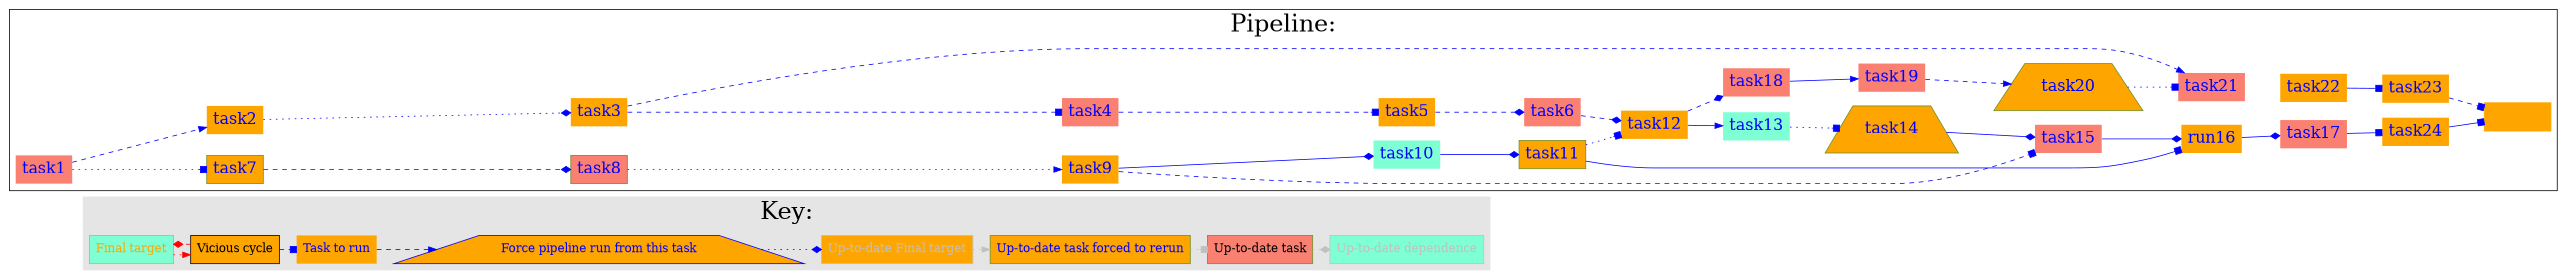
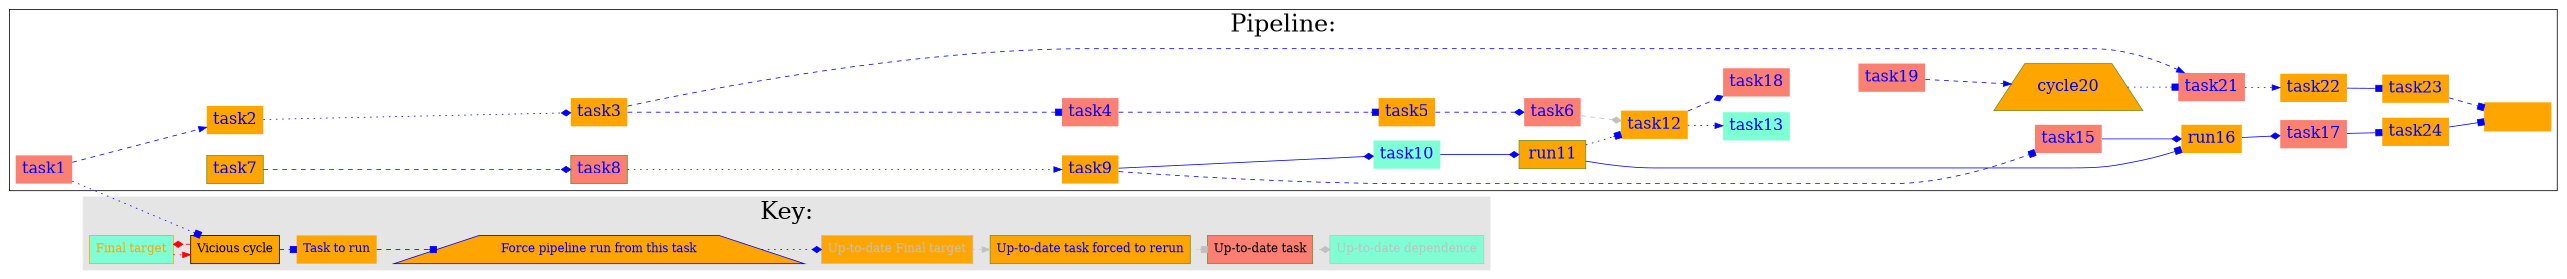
  digraph {
    fontsize=30
    rankdir=LR
    ranksep=0.3
    splines=true
    node [fillcolor=orange fontcolor=blue fontsize=20 shape=plaintext style=filled]
    edge [arrowhead=box color=blue minlen=2 style=dashed]
    n1 [fillcolor=salmon label=task1]
    n2 [color=olivedrab label=task7 shape=box]
    n3 [label=task2]
    n4 [color=olivedrab fillcolor=salmon label=task8 shape=box]
    n5 [label=task9]
    n6 [fillcolor=aquamarine label=task10]
    n7 [fillcolor=salmon label=task15]
-   n8 [color=olivedrab label=task11 shape=box]
+   n8 [color=olivedrab label=run11 shape=box]
    n9 [label=task12]
    n10 [label=run16]
    n11 [label=task3]
    n12 [fillcolor=salmon label=task4]
    n13 [fillcolor=salmon label=task21]
    n14 [label=task5]
    n15 [fillcolor=salmon label=task6]
    n16 [fillcolor=salmon label=task18]
    n17 [fillcolor=aquamarine label=task13]
    n18 [fillcolor=salmon label=task19]
-   n19 [color=olivedrab label=task20 shape=trapezium]
+   n19 [color=olivedrab label=cycle20 shape=trapezium]
    n20 [label=task22]
    n21 [label=task23]
    n22 [color=orange fontcolor=orange label=task25 shape=box]
-   n23 [color=olivedrab label=task14 shape=trapezium]
    n24 [fillcolor=salmon label=task17]
    n25 [label=task24]
    n26 [color=orange fillcolor=aquamarine fontcolor=orange fontsize=15 label="Final target" shape=box]
    n27 [fontsize=15 label="Vicious cycle" shape=box fontcolor=""]
    n28 [fontsize=15 label="Task to run"]
    n29 [color=blue fontsize=15 label="Force pipeline run from this task" shape=trapezium]
    n30 [color=gray fontcolor=gray fontsize=15 label="Up-to-date Final target" shape=box]
    n31 [color=olivedrab fontsize=15 label="Up-to-date task forced to rerun" shape=box]
    n32 [color=olivedrab fillcolor=salmon fontcolor=black fontsize=15 label="Up-to-date task" shape=box]
    n33 [color=gray fillcolor=aquamarine fontcolor=gray fontsize=15 label="Up-to-date dependence" shape=box]
    subgraph cluster_1 {
      label="Pipeline:"
      n1
      n2
      n3
      n4
      n5
      n6
      n7
      n8
      n9
      n10
      n11
      n12
      n13
      n14
      n15
      n16
      n17
      n18
      n19
      n20
      n21
      n22
-     n23
      n24
      n25
    }
    subgraph cluster_2 {
      color=gray90
      label="Key:"
      style=filled
      n26
      n27
      n28
      n29
      n30
      n31
      n32
      n33
    }
-   n1 -> n2 [style=dotted]
+   n1 -> n27 [style=dotted]
    n1 -> n3 [arrowhead=normal]
    n2 -> n4 [arrowhead=diamond]
    n3 -> n11 [arrowhead=diamond style=dotted]
    n4 -> n5 [arrowhead=normal style=dotted]
    n5 -> n6 [arrowhead=diamond style=solid]
    n5 -> n7
    n6 -> n8 [arrowhead=diamond style=solid]
    n7 -> n10 [arrowhead=diamond style=solid]
    n8 -> n9 [style=dotted]
    n8 -> n10 [style=solid]
    n9 -> n16 [arrowhead=diamond]
-   n9 -> n17 [arrowhead=normal style=solid]
+   n9 -> n17 [arrowhead=normal style=dotted]
    n10 -> n24 [arrowhead=diamond style=solid]
    n11 -> n12
    n11 -> n13 [arrowhead=normal]
    n12 -> n14
+   n13 -> n20 [arrowhead=normal style=dotted]
    n14 -> n15 [arrowhead=diamond]
-   n15 -> n9 [arrowhead=diamond]
-   n16 -> n18 [arrowhead=normal style=solid]
-   n17 -> n23 [style=dotted]
+   n15 -> n9 [arrowhead=diamond color=gray]
    n18 -> n19 [arrowhead=normal]
    n19 -> n13 [style=dotted]
    n20 -> n21 [style=solid]
    n21 -> n22
-   n23 -> n7 [arrowhead=diamond style=solid]
    n24 -> n25 [style=solid]
    n25 -> n22 [style=solid]
    n26 -> n27 [arrowhead=normal color=red style=dotted minlen=""]
    n27 -> n26 [arrowhead=diamond color=red minlen=""]
    n27 -> n28 [minlen=""]
-   n28 -> n29 [arrowhead=normal minlen=""]
+   n28 -> n29 [minlen=""]
    n29 -> n30 [arrowhead=diamond style=dotted minlen=""]
    n30 -> n31 [arrowhead=normal color=gray style=dotted minlen=""]
    n31 -> n32 [color=gray style=dotted minlen=""]
    n32 -> n33 [arrowhead=diamond color=gray style=dotted minlen=""]
  }
